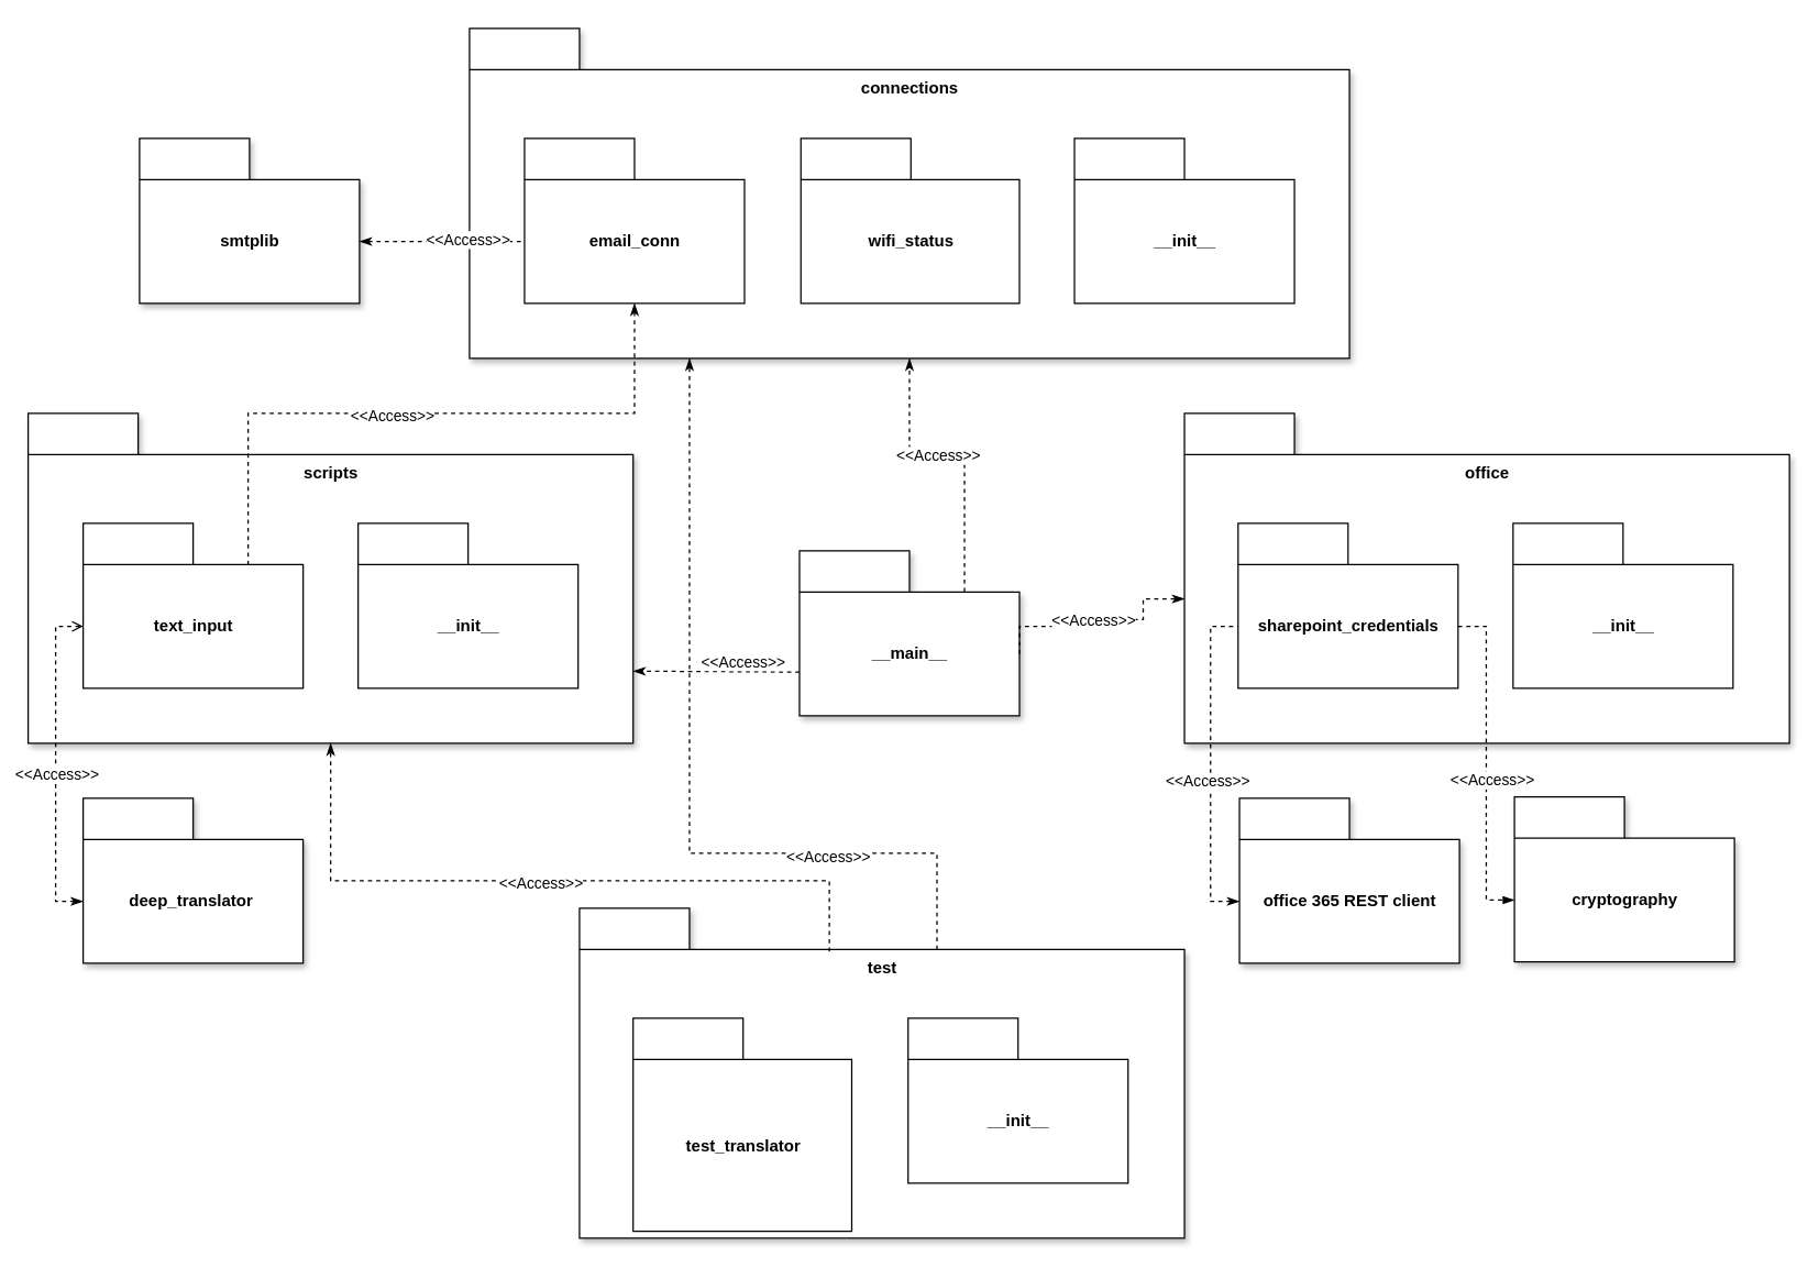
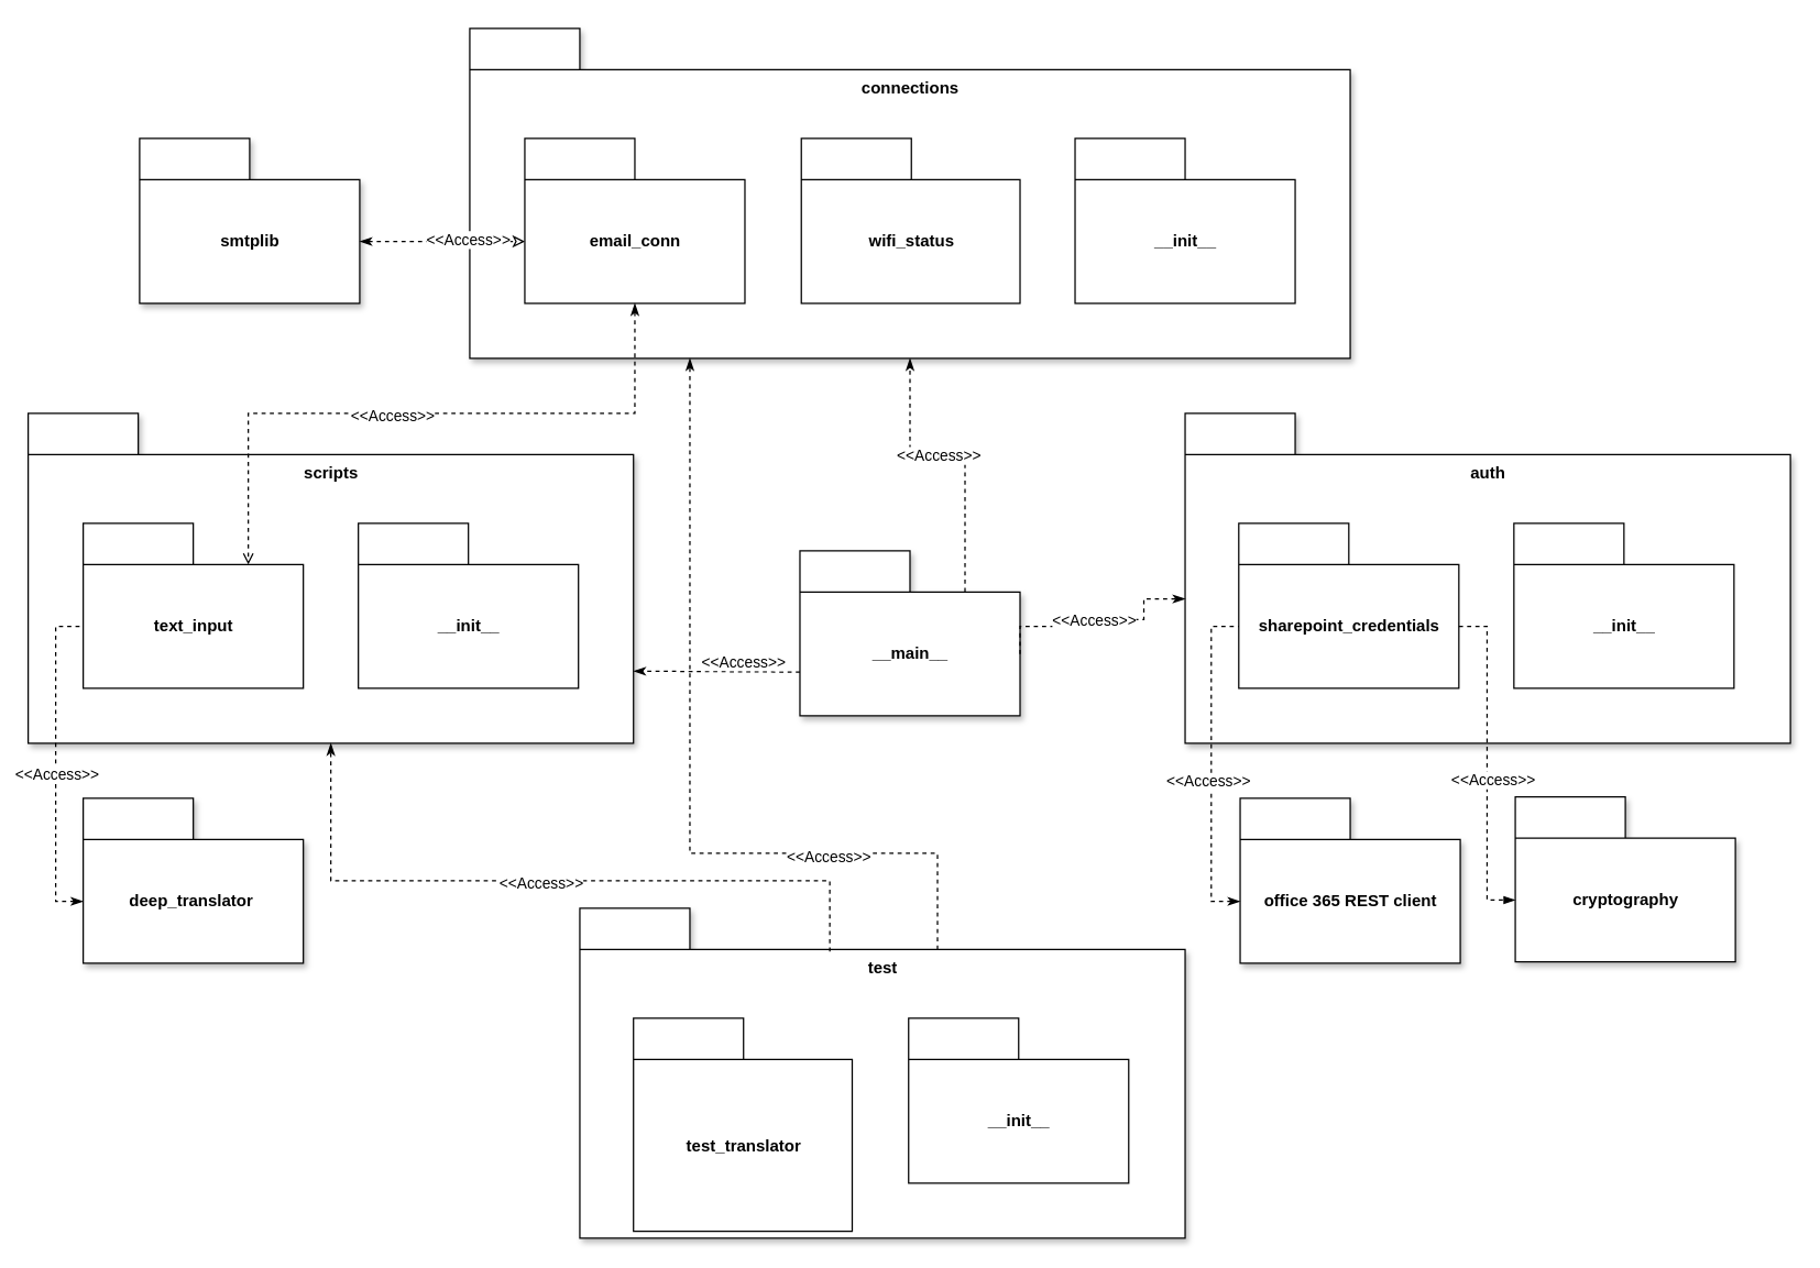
  <mxCell id="0" />
  <mxCell id="1" parent="0" />
  <mxCell id="2" style="edgeStyle=orthogonalEdgeStyle;rounded=0;orthogonalLoop=1;jettySize=auto;html=1;entryX=0;entryY=0;entryDx=140;entryDy=110;entryPerimeter=0;exitX=0;exitY=0;exitDx=140;exitDy=50;exitPerimeter=0;dashed=1;endArrow=blockThin;endFill=1;" parent="1" edge="1"><mxGeometry relative="1" as="geometry"><Array as="points"><mxPoint x="81" y="360" /><mxPoint x="81" y="300" /></Array><mxPoint x="61" y="300" as="targetPoint" /></mxGeometry></mxCell>
  <mxCell id="3" style="edgeStyle=orthogonalEdgeStyle;rounded=0;orthogonalLoop=1;jettySize=auto;html=1;exitX=0;exitY=0;exitDx=140;exitDy=70;exitPerimeter=0;entryX=0;entryY=0;entryDx=0;entryDy=90;entryPerimeter=0;dashed=1;endArrow=blockThin;endFill=1;" parent="1" edge="1"><mxGeometry relative="1" as="geometry"><Array as="points"><mxPoint x="241" y="380" /><mxPoint x="241" y="280" /></Array><mxPoint x="61" y="380" as="sourcePoint" /></mxGeometry></mxCell>
  <mxCell id="4" value="&lt;font style=&quot;font-size: 10px;&quot;&gt;&amp;lt;&amp;lt;import&amp;gt;&amp;gt;&lt;/font&gt;" style="edgeLabel;html=1;align=center;verticalAlign=middle;resizable=0;points=[];fontSize=10;" parent="3" vertex="1" connectable="0"><mxGeometry x="-0.397" y="-1" relative="1" as="geometry"><mxPoint as="offset" /></mxGeometry></mxCell>
  <mxCell id="5" style="edgeStyle=orthogonalEdgeStyle;rounded=0;orthogonalLoop=1;jettySize=auto;html=1;exitX=0;exitY=0;exitDx=140;exitDy=50;exitPerimeter=0;entryX=0;entryY=0;entryDx=140;entryDy=90;entryPerimeter=0;dashed=1;endArrow=blockThin;endFill=1;" parent="1" edge="1"><mxGeometry relative="1" as="geometry"><Array as="points"><mxPoint x="91" y="480" /><mxPoint x="91" y="280" /></Array><mxPoint x="61" y="280" as="targetPoint" /></mxGeometry></mxCell>
  <mxCell id="6" style="edgeStyle=orthogonalEdgeStyle;rounded=0;orthogonalLoop=1;jettySize=auto;html=1;exitX=0;exitY=0;exitDx=140;exitDy=70;exitPerimeter=0;entryX=0;entryY=0;entryDx=0;entryDy=50;entryPerimeter=0;dashed=1;endArrow=blockThin;endFill=1;" parent="1" edge="1"><mxGeometry relative="1" as="geometry"><Array as="points"><mxPoint x="221" y="500" /><mxPoint x="221" y="240" /></Array><mxPoint x="61" y="500" as="sourcePoint" /></mxGeometry></mxCell>
  <mxCell id="7" value="&lt;font style=&quot;font-size: 10px;&quot;&gt;&amp;lt;&amp;lt;import&amp;gt;&amp;gt;&lt;/font&gt;" style="edgeLabel;html=1;align=center;verticalAlign=middle;resizable=0;points=[];fontSize=10;" parent="6" vertex="1" connectable="0"><mxGeometry x="-0.576" y="-2" relative="1" as="geometry"><mxPoint as="offset" /></mxGeometry></mxCell>
  <mxCell id="8" style="edgeStyle=orthogonalEdgeStyle;rounded=0;orthogonalLoop=1;jettySize=auto;html=1;entryX=0;entryY=0;entryDx=140;entryDy=50;entryPerimeter=0;dashed=1;endArrow=blockThin;endFill=1;" parent="1" edge="1"><mxGeometry relative="1" as="geometry"><Array as="points"><mxPoint x="111" y="360" /><mxPoint x="111" y="240" /></Array><mxPoint x="61" y="240" as="targetPoint" /></mxGeometry></mxCell>
  <mxCell id="9" value="&lt;font style=&quot;font-size: 10px;&quot;&gt;&amp;lt;&amp;lt;import&amp;gt;&amp;gt;&lt;/font&gt;" style="edgeLabel;html=1;align=center;verticalAlign=middle;resizable=0;points=[];horizontal=1;fontSize=10;" parent="8" vertex="1" connectable="0"><mxGeometry x="0.259" y="1" relative="1" as="geometry"><mxPoint x="51" y="44" as="offset" /></mxGeometry></mxCell>
  <mxCell id="10" style="edgeStyle=orthogonalEdgeStyle;rounded=0;orthogonalLoop=1;jettySize=auto;html=1;exitX=0;exitY=0;exitDx=0;exitDy=70;exitPerimeter=0;entryX=0;entryY=0;entryDx=0;entryDy=70;entryPerimeter=0;dashed=1;endArrow=blockThin;endFill=1;" parent="1" edge="1"><mxGeometry relative="1" as="geometry"><Array as="points"><mxPoint x="231" y="500" /><mxPoint x="231" y="260" /></Array><mxPoint x="281" y="260" as="targetPoint" /></mxGeometry></mxCell>
  <mxCell id="11" style="edgeStyle=orthogonalEdgeStyle;rounded=0;orthogonalLoop=1;jettySize=auto;html=1;exitX=0;exitY=0;exitDx=120;exitDy=30;exitPerimeter=0;entryX=0.5;entryY=1;entryDx=0;entryDy=0;entryPerimeter=0;dashed=1;strokeColor=#000000;fontSize=11;endArrow=classicThin;endFill=1;" parent="1" source="53" target="29" edge="1"><mxGeometry relative="1" as="geometry" /></mxCell>
  <mxCell id="12" value="&amp;lt;&amp;lt;Access&amp;gt;&amp;gt;" style="edgeLabel;html=1;align=center;verticalAlign=middle;resizable=0;points=[];fontSize=11;" parent="11" vertex="1" connectable="0"><mxGeometry x="-0.003" y="-3" relative="1" as="geometry"><mxPoint x="-15" y="3" as="offset" /></mxGeometry></mxCell>
  <mxCell id="13" style="edgeStyle=orthogonalEdgeStyle;rounded=0;orthogonalLoop=1;jettySize=auto;html=1;exitX=0;exitY=0.735;exitDx=0;exitDy=0;exitPerimeter=0;entryX=0;entryY=0;entryDx=440;entryDy=187.5;entryPerimeter=0;dashed=1;strokeColor=#000000;fontSize=11;endArrow=classicThin;endFill=1;" parent="1" source="53" target="16" edge="1"><mxGeometry relative="1" as="geometry"><Array as="points"><mxPoint x="581" y="487" /></Array></mxGeometry></mxCell>
  <mxCell id="14" value="&amp;lt;&amp;lt;Access&amp;gt;&amp;gt;" style="edgeLabel;html=1;align=center;verticalAlign=middle;resizable=0;points=[];fontSize=11;" parent="13" vertex="1" connectable="0"><mxGeometry x="0.807" y="1" relative="1" as="geometry"><mxPoint x="68" y="-8" as="offset" /></mxGeometry></mxCell>
  <mxCell id="15" value="" style="group" parent="1" vertex="1" connectable="0"><mxGeometry x="20" y="300" width="440" height="399" as="geometry" /></mxCell>
  <mxCell id="16" value="scripts" style="shape=folder;fontStyle=1;tabWidth=80;tabHeight=30;tabPosition=left;html=1;boundedLbl=1;verticalAlign=top;shadow=1;" parent="15" vertex="1"><mxGeometry width="440" height="240" as="geometry" /></mxCell>
  <mxCell id="17" value="text_input" style="shape=folder;fontStyle=1;tabWidth=80;tabHeight=30;tabPosition=left;html=1;boundedLbl=1;" parent="15" vertex="1"><mxGeometry x="40" y="80" width="160" height="120" as="geometry" /></mxCell>
- <mxCell id="18" style="edgeStyle=orthogonalEdgeStyle;rounded=0;orthogonalLoop=1;jettySize=auto;html=1;exitX=0;exitY=0;exitDx=0;exitDy=75;exitPerimeter=0;entryX=0;entryY=0;entryDx=0;entryDy=75;entryPerimeter=0;dashed=1;strokeColor=#000000;fontSize=11;endArrow=open;endFill=0;startArrow=classicThin;startFill=1;" parent="15" source="20" target="17" edge="1"><mxGeometry relative="1" as="geometry" /></mxCell>
+ <mxCell id="18" style="edgeStyle=orthogonalEdgeStyle;rounded=0;orthogonalLoop=1;jettySize=auto;html=1;exitX=0;exitY=0;exitDx=0;exitDy=75;exitPerimeter=0;entryX=0;entryY=0;entryDx=0;entryDy=75;entryPerimeter=0;dashed=1;strokeColor=#000000;fontSize=11;endArrow=none;endFill=0;startArrow=classicThin;startFill=1;" parent="15" source="20" target="17" edge="1"><mxGeometry relative="1" as="geometry" /></mxCell>
  <mxCell id="19" value="&amp;lt;&amp;lt;Access&amp;gt;&amp;gt;" style="edgeLabel;html=1;align=center;verticalAlign=middle;resizable=0;points=[];fontSize=11;" parent="18" vertex="1" connectable="0"><mxGeometry x="-0.061" relative="1" as="geometry"><mxPoint as="offset" /></mxGeometry></mxCell>
  <mxCell id="20" value="deep_translator&amp;nbsp;" style="shape=folder;fontStyle=1;tabWidth=80;tabHeight=30;tabPosition=left;html=1;boundedLbl=1;shadow=1;" parent="15" vertex="1"><mxGeometry x="40" y="280" width="160" height="120" as="geometry" /></mxCell>
  <mxCell id="21" value="__init__" style="shape=folder;fontStyle=1;tabWidth=80;tabHeight=30;tabPosition=left;html=1;boundedLbl=1;" parent="15" vertex="1"><mxGeometry x="240" y="80" width="160" height="120" as="geometry" /></mxCell>
  <mxCell id="22" value="" style="group" parent="1" vertex="1" connectable="0"><mxGeometry x="421" y="660" width="440" height="240" as="geometry" /></mxCell>
  <mxCell id="23" value="test" style="shape=folder;fontStyle=1;tabWidth=80;tabHeight=30;tabPosition=left;html=1;boundedLbl=1;horizontal=1;verticalAlign=top;shadow=1;" parent="22" vertex="1"><mxGeometry width="440" height="240" as="geometry" /></mxCell>
  <mxCell id="24" value="test_translator" style="shape=folder;fontStyle=1;tabWidth=80;tabHeight=30;tabPosition=left;html=1;boundedLbl=1;" parent="22" vertex="1"><mxGeometry x="39" y="80" width="159" height="155" as="geometry" /></mxCell>
  <mxCell id="25" value="__init__" style="shape=folder;fontStyle=1;tabWidth=80;tabHeight=30;tabPosition=left;html=1;boundedLbl=1;" parent="22" vertex="1"><mxGeometry x="239" y="80" width="160" height="120" as="geometry" /></mxCell>
  <mxCell id="26" value="" style="group" parent="1" vertex="1" connectable="0"><mxGeometry x="101" y="20" width="880" height="400" as="geometry" /></mxCell>
  <mxCell id="27" value="" style="group" parent="26" vertex="1" connectable="0"><mxGeometry x="240" width="640" height="400" as="geometry" /></mxCell>
  <mxCell id="28" value="" style="group;shadow=1;rounded=1;" parent="27" vertex="1" connectable="0"><mxGeometry width="640" height="240" as="geometry" /></mxCell>
  <mxCell id="29" value="connections" style="shape=folder;fontStyle=1;tabWidth=80;tabHeight=30;tabPosition=left;html=1;boundedLbl=1;verticalAlign=top;shadow=1;" parent="28" vertex="1"><mxGeometry width="640" height="240" as="geometry" /></mxCell>
  <mxCell id="30" value="wifi_status" style="shape=folder;fontStyle=1;tabWidth=80;tabHeight=30;tabPosition=left;html=1;boundedLbl=1;" parent="28" vertex="1"><mxGeometry x="241" y="80" width="159" height="120" as="geometry" /></mxCell>
  <mxCell id="31" value="email_conn" style="shape=folder;fontStyle=1;tabWidth=80;tabHeight=30;tabPosition=left;html=1;boundedLbl=1;" parent="28" vertex="1"><mxGeometry x="40" y="80" width="160" height="120" as="geometry" /></mxCell>
  <mxCell id="32" value="__init__" style="shape=folder;fontStyle=1;tabWidth=80;tabHeight=30;tabPosition=left;html=1;boundedLbl=1;" parent="28" vertex="1"><mxGeometry x="440" y="80" width="160" height="120" as="geometry" /></mxCell>
  <mxCell id="33" value="smtplib" style="shape=folder;fontStyle=1;tabWidth=80;tabHeight=30;tabPosition=left;html=1;boundedLbl=1;shadow=1;" parent="26" vertex="1"><mxGeometry y="80" width="160" height="120" as="geometry" /></mxCell>
- <mxCell id="34" style="edgeStyle=orthogonalEdgeStyle;rounded=0;orthogonalLoop=1;jettySize=auto;html=1;exitX=0;exitY=0;exitDx=160;exitDy=75;exitPerimeter=0;entryX=0;entryY=0;entryDx=0;entryDy=75;entryPerimeter=0;dashed=1;strokeColor=#000000;fontSize=11;endArrow=none;endFill=0;startArrow=classicThin;startFill=1;" parent="26" source="33" target="31" edge="1"><mxGeometry relative="1" as="geometry" /></mxCell>
+ <mxCell id="34" style="edgeStyle=orthogonalEdgeStyle;rounded=0;orthogonalLoop=1;jettySize=auto;html=1;exitX=0;exitY=0;exitDx=160;exitDy=75;exitPerimeter=0;entryX=0;entryY=0;entryDx=0;entryDy=75;entryPerimeter=0;dashed=1;strokeColor=#000000;fontSize=11;endArrow=classic;endFill=0;startArrow=classicThin;startFill=1;" parent="26" source="33" target="31" edge="1"><mxGeometry relative="1" as="geometry" /></mxCell>
  <mxCell id="35" value="&amp;lt;&amp;lt;Access&amp;gt;&amp;gt;" style="edgeLabel;html=1;align=center;verticalAlign=middle;resizable=0;points=[];fontSize=11;" parent="34" vertex="1" connectable="0"><mxGeometry x="-0.354" y="2" relative="1" as="geometry"><mxPoint x="39" as="offset" /></mxGeometry></mxCell>
  <mxCell id="36" value="" style="group" parent="1" vertex="1" connectable="0"><mxGeometry x="660" y="300" width="641" height="399" as="geometry" /></mxCell>
  <mxCell id="37" value="" style="group" parent="36" vertex="1" connectable="0"><mxGeometry width="641" height="240" as="geometry" /></mxCell>
- <mxCell id="38" value="office" style="shape=folder;fontStyle=1;tabWidth=80;tabHeight=30;tabPosition=left;html=1;boundedLbl=1;verticalAlign=top;shadow=1;" parent="37" vertex="1"><mxGeometry x="201" width="440" height="240" as="geometry" /></mxCell>
+ <mxCell id="38" value="auth" style="shape=folder;fontStyle=1;tabWidth=80;tabHeight=30;tabPosition=left;html=1;boundedLbl=1;verticalAlign=top;shadow=1;" parent="37" vertex="1"><mxGeometry x="201" width="440" height="240" as="geometry" /></mxCell>
  <mxCell id="39" value="sharepoint_credentials" style="shape=folder;fontStyle=1;tabWidth=80;tabHeight=30;tabPosition=left;html=1;boundedLbl=1;" parent="37" vertex="1"><mxGeometry x="240" y="80" width="160" height="120" as="geometry" /></mxCell>
  <mxCell id="40" value="__init__" style="shape=folder;fontStyle=1;tabWidth=80;tabHeight=30;tabPosition=left;html=1;boundedLbl=1;" parent="37" vertex="1"><mxGeometry x="440" y="80" width="160" height="120" as="geometry" /></mxCell>
  <mxCell id="41" value="office 365 REST client" style="shape=folder;fontStyle=1;tabWidth=80;tabHeight=30;tabPosition=left;html=1;boundedLbl=1;shadow=1;" parent="36" vertex="1"><mxGeometry x="241" y="280" width="160" height="120" as="geometry" /></mxCell>
  <mxCell id="42" style="edgeStyle=orthogonalEdgeStyle;rounded=0;orthogonalLoop=1;jettySize=auto;html=1;exitX=0;exitY=0;exitDx=0;exitDy=75;exitPerimeter=0;entryX=0;entryY=0;entryDx=0;entryDy=75;entryPerimeter=0;dashed=1;strokeColor=#000000;fontSize=11;endArrow=none;endFill=0;startArrow=classicThin;startFill=1;" parent="36" source="41" target="39" edge="1"><mxGeometry relative="1" as="geometry" /></mxCell>
  <mxCell id="43" value="&amp;lt;&amp;lt;Access&amp;gt;&amp;gt;" style="edgeLabel;html=1;align=center;verticalAlign=middle;resizable=0;points=[];fontSize=11;" parent="42" vertex="1" connectable="0"><mxGeometry x="-0.094" y="3" relative="1" as="geometry"><mxPoint as="offset" /></mxGeometry></mxCell>
  <mxCell id="44" value="cryptography" style="shape=folder;fontStyle=1;tabWidth=80;tabHeight=30;tabPosition=left;html=1;boundedLbl=1;shadow=1;" vertex="1" parent="36"><mxGeometry x="441" y="279" width="160" height="120" as="geometry" /></mxCell>
  <mxCell id="45" style="edgeStyle=orthogonalEdgeStyle;rounded=0;orthogonalLoop=1;jettySize=auto;html=1;exitX=0;exitY=0;exitDx=160;exitDy=75;exitPerimeter=0;entryX=0;entryY=0;entryDx=0;entryDy=75;entryPerimeter=0;strokeColor=default;endArrow=blockThin;endFill=1;dashed=1;" edge="1" parent="36" source="39" target="44"><mxGeometry relative="1" as="geometry" /></mxCell>
  <mxCell id="46" value="&amp;lt;&amp;lt;Access&amp;gt;&amp;gt;" style="edgeLabel;html=1;align=center;verticalAlign=middle;resizable=0;points=[];" vertex="1" connectable="0" parent="45"><mxGeometry x="0.099" y="4" relative="1" as="geometry"><mxPoint as="offset" /></mxGeometry></mxCell>
- <mxCell id="47" style="edgeStyle=orthogonalEdgeStyle;rounded=0;orthogonalLoop=1;jettySize=auto;html=1;exitX=0.5;exitY=1;exitDx=0;exitDy=0;exitPerimeter=0;entryX=0;entryY=0;entryDx=120;entryDy=30;entryPerimeter=0;dashed=1;strokeColor=#000000;fontSize=11;endArrow=none;endFill=0;startArrow=classicThin;startFill=1;" parent="1" source="31" target="17" edge="1"><mxGeometry relative="1" as="geometry" /></mxCell>
+ <mxCell id="47" style="edgeStyle=orthogonalEdgeStyle;rounded=0;orthogonalLoop=1;jettySize=auto;html=1;exitX=0.5;exitY=1;exitDx=0;exitDy=0;exitPerimeter=0;entryX=0;entryY=0;entryDx=120;entryDy=30;entryPerimeter=0;dashed=1;strokeColor=#000000;fontSize=11;endArrow=open;endFill=0;startArrow=classicThin;startFill=1;" parent="1" source="31" target="17" edge="1"><mxGeometry relative="1" as="geometry" /></mxCell>
  <mxCell id="48" value="&amp;lt;&amp;lt;Access&amp;gt;&amp;gt;" style="edgeLabel;html=1;align=center;verticalAlign=middle;resizable=0;points=[];fontSize=11;" parent="47" vertex="1" connectable="0"><mxGeometry x="0.092" y="1" relative="1" as="geometry"><mxPoint as="offset" /></mxGeometry></mxCell>
  <mxCell id="49" style="edgeStyle=orthogonalEdgeStyle;rounded=0;orthogonalLoop=1;jettySize=auto;html=1;entryX=0.25;entryY=1;entryDx=0;entryDy=0;entryPerimeter=0;dashed=1;strokeColor=#000000;fontSize=11;endArrow=classicThin;endFill=1;exitX=0;exitY=0;exitDx=260;exitDy=30;exitPerimeter=0;" parent="1" source="23" target="29" edge="1"><mxGeometry relative="1" as="geometry"><mxPoint x="501" y="760" as="sourcePoint" /><Array as="points"><mxPoint x="681" y="620" /><mxPoint x="501" y="620" /></Array></mxGeometry></mxCell>
  <mxCell id="50" value="&amp;lt;&amp;lt;Access&amp;gt;&amp;gt;" style="edgeLabel;html=1;align=center;verticalAlign=middle;resizable=0;points=[];fontSize=11;" parent="49" vertex="1" connectable="0"><mxGeometry x="-0.214" y="2" relative="1" as="geometry"><mxPoint x="90" as="offset" /></mxGeometry></mxCell>
  <mxCell id="51" style="edgeStyle=orthogonalEdgeStyle;rounded=0;orthogonalLoop=1;jettySize=auto;html=1;entryX=0.5;entryY=1;entryDx=0;entryDy=0;entryPerimeter=0;dashed=1;strokeColor=#000000;fontSize=11;endArrow=classicThin;endFill=1;exitX=0.413;exitY=0.131;exitDx=0;exitDy=0;exitPerimeter=0;" parent="1" source="23" target="16" edge="1"><mxGeometry relative="1" as="geometry"><mxPoint x="331" y="720" as="sourcePoint" /><Array as="points"><mxPoint x="603" y="640" /><mxPoint x="240" y="640" /></Array></mxGeometry></mxCell>
  <mxCell id="52" value="&amp;lt;&amp;lt;Access&amp;gt;&amp;gt;" style="edgeLabel;html=1;align=center;verticalAlign=middle;resizable=0;points=[];fontSize=11;" parent="51" vertex="1" connectable="0"><mxGeometry x="0.08" y="1" relative="1" as="geometry"><mxPoint x="16" as="offset" /></mxGeometry></mxCell>
  <mxCell id="53" value="__main__" style="shape=folder;fontStyle=1;tabWidth=80;tabHeight=30;tabPosition=left;html=1;boundedLbl=1;shadow=1;" parent="1" vertex="1"><mxGeometry x="581" y="400" width="160" height="120" as="geometry" /></mxCell>
  <mxCell id="54" style="edgeStyle=orthogonalEdgeStyle;rounded=0;orthogonalLoop=1;jettySize=auto;html=1;exitX=0;exitY=0;exitDx=160;exitDy=75;exitPerimeter=0;entryX=0;entryY=0;entryDx=0;entryDy=135;entryPerimeter=0;dashed=1;strokeColor=#000000;fontSize=11;endArrow=classicThin;endFill=1;" parent="1" source="53" target="38" edge="1"><mxGeometry relative="1" as="geometry"><Array as="points"><mxPoint x="801" y="455" /><mxPoint x="801" y="450" /><mxPoint x="831" y="450" /><mxPoint x="831" y="435" /></Array></mxGeometry></mxCell>
  <mxCell id="55" value="&amp;lt;&amp;lt;Access&amp;gt;&amp;gt;" style="edgeLabel;html=1;align=center;verticalAlign=middle;resizable=0;points=[];fontSize=11;" parent="54" vertex="1" connectable="0"><mxGeometry x="0.083" y="-2" relative="1" as="geometry"><mxPoint x="-9" y="-2" as="offset" /></mxGeometry></mxCell>
